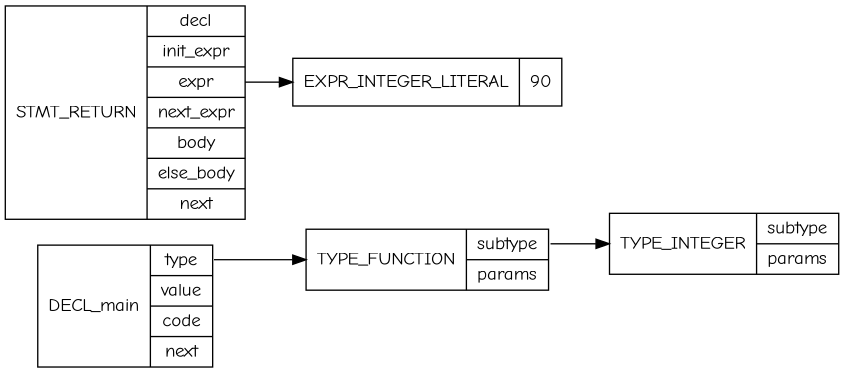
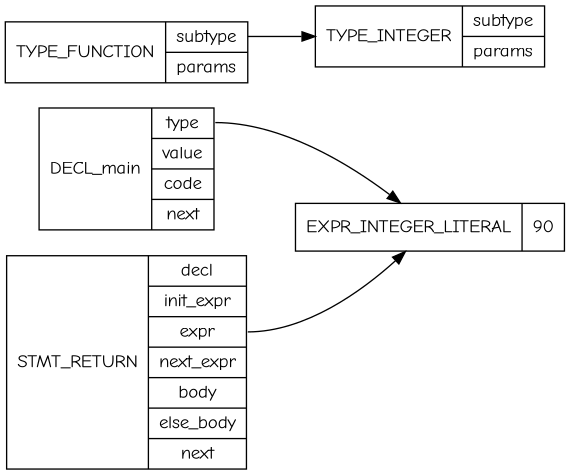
  digraph {
    fontname="Comic Neue"
    rankdir=LR
    node [fontname="Comic Neue" shape=record]
    edge [fontname="Comic Neue"]
    n1 [label="{DECL_main | { <type> type | <value> value | <code> code | <next> next }}"]
    n2 [label="{TYPE_FUNCTION| { <subtype> subtype | <params> params}}"]
    n3 [label="{TYPE_INTEGER | { <subtype> subtype | <params> params }}"]
    n4 [label="{STMT_RETURN | { <decl> decl | <init_expr> init_expr | <expr> expr | <next_expr> next_expr | <body> body | <else_body> else_body | <next> next }}"]
    n5 [label="{EXPR_INTEGER_LITERAL | { 90 }}"]
-   n1 -> n2 [tailport=type]
+   n1 -> n5 [tailport=type]
    n2 -> n3 [tailport=subtype]
    n4 -> n5 [tailport=expr]
  }
